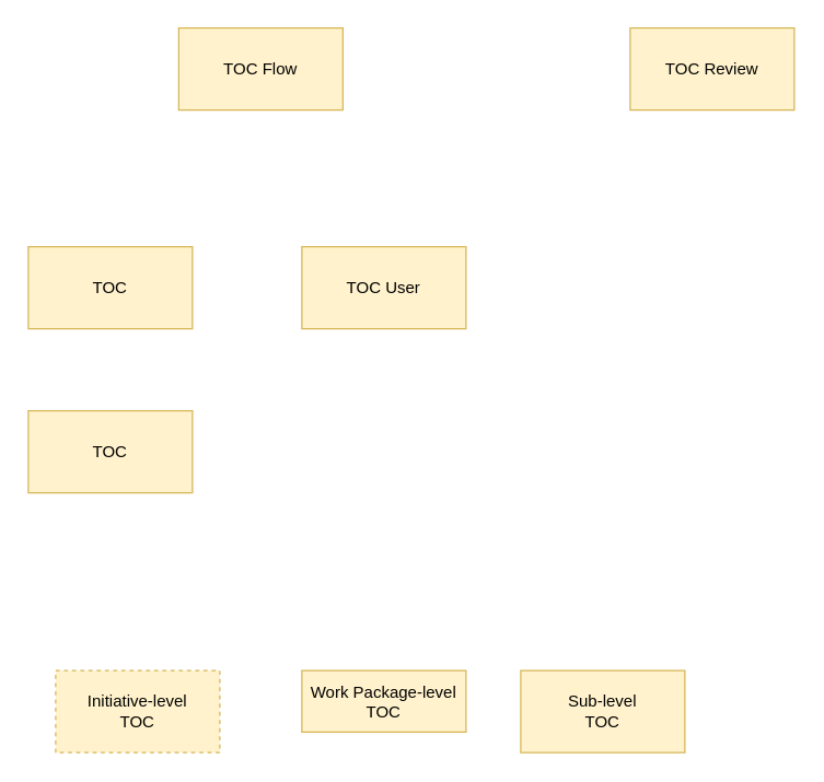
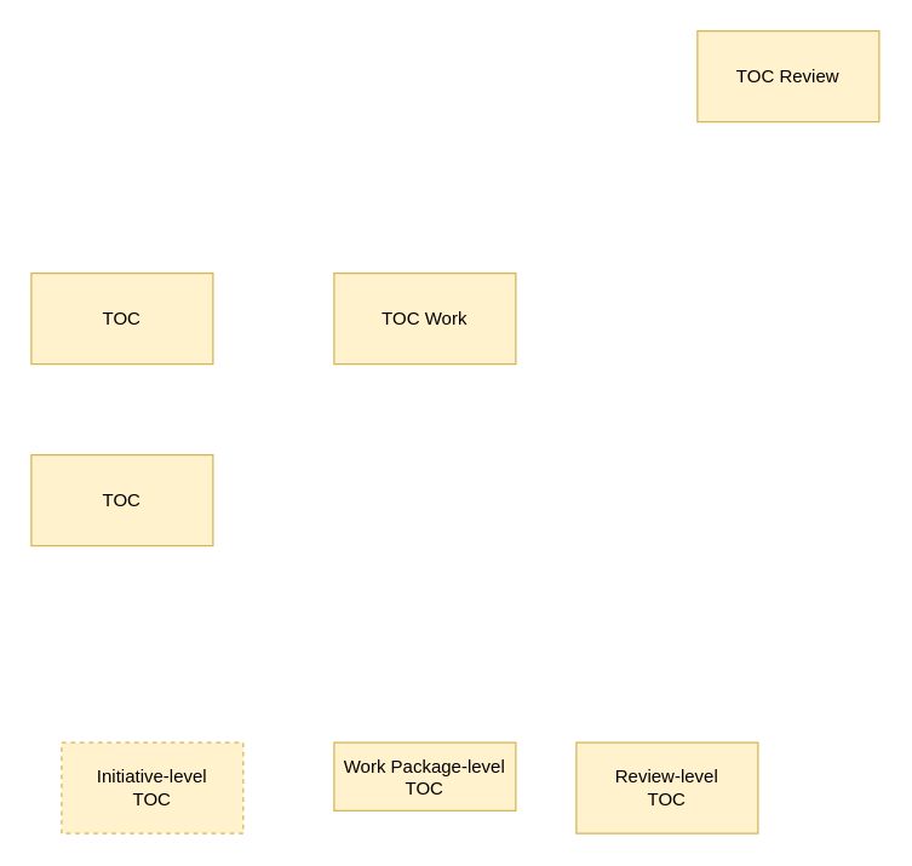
  <mxCell id="0" />
  <mxCell id="1" parent="0" />
- <mxCell id="2" value="TOC Flow" style="rounded=0;whiteSpace=wrap;html=1;fillColor=#fff2cc;strokeColor=#d6b656;" vertex="1" parent="1"><mxGeometry x="130" y="20" width="120" height="60" as="geometry" /></mxCell>
  <mxCell id="3" value="TOC" style="rounded=0;whiteSpace=wrap;html=1;fillColor=#fff2cc;strokeColor=#d6b656;" vertex="1" parent="1"><mxGeometry x="20" y="180" width="120" height="60" as="geometry" /></mxCell>
- <mxCell id="4" value="TOC User" style="rounded=0;whiteSpace=wrap;html=1;fillColor=#fff2cc;strokeColor=#d6b656;" vertex="1" parent="1"><mxGeometry x="220" y="180" width="120" height="60" as="geometry" /></mxCell>
+ <mxCell id="4" value="TOC Work" style="rounded=0;whiteSpace=wrap;html=1;fillColor=#fff2cc;strokeColor=#d6b656;" vertex="1" parent="1"><mxGeometry x="220" y="180" width="120" height="60" as="geometry" /></mxCell>
  <mxCell id="5" value="TOC Review" style="rounded=0;whiteSpace=wrap;html=1;fillColor=#fff2cc;strokeColor=#d6b656;" vertex="1" parent="1"><mxGeometry x="460" y="20" width="120" height="60" as="geometry" /></mxCell>
  <mxCell id="6" value="TOC" style="rounded=0;whiteSpace=wrap;html=1;fillColor=#fff2cc;strokeColor=#d6b656;" vertex="1" parent="1"><mxGeometry x="20" y="300" width="120" height="60" as="geometry" /></mxCell>
  <mxCell id="7" value="Initiative-level&lt;br&gt;TOC" style="rounded=0;whiteSpace=wrap;html=1;fillColor=#fff2cc;strokeColor=#d6b656;dashed=1;" vertex="1" parent="1"><mxGeometry x="40" y="490" width="120" height="60" as="geometry" /></mxCell>
  <mxCell id="8" value="Work Package-level&lt;br&gt;TOC" style="rounded=0;whiteSpace=wrap;html=1;fillColor=#fff2cc;strokeColor=#d6b656;" vertex="1" parent="1"><mxGeometry x="220" y="490" width="120" height="45" as="geometry" /></mxCell>
- <mxCell id="9" value="Sub-level&lt;br&gt;TOC" style="rounded=0;whiteSpace=wrap;html=1;fillColor=#fff2cc;strokeColor=#d6b656;" vertex="1" parent="1"><mxGeometry x="380" y="490" width="120" height="60" as="geometry" /></mxCell>
+ <mxCell id="9" value="Review-level&lt;br&gt;TOC" style="rounded=0;whiteSpace=wrap;html=1;fillColor=#fff2cc;strokeColor=#d6b656;" vertex="1" parent="1"><mxGeometry x="380" y="490" width="120" height="60" as="geometry" /></mxCell>
